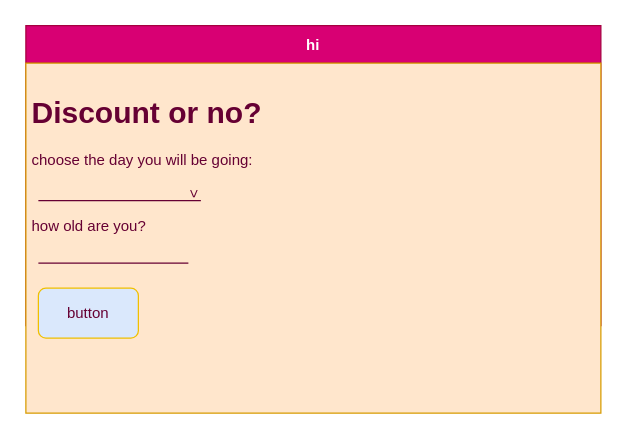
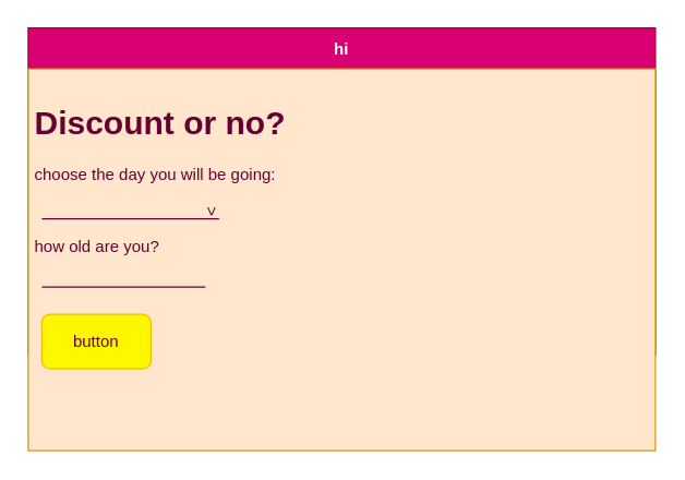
  <mxCell id="0" />
  <mxCell id="1" parent="0" />
  <mxCell id="2" value="hi" style="swimlane;fillColor=#d80073;fontColor=#ffffff;strokeColor=#A50040;startSize=30;" parent="1" vertex="1"><mxGeometry x="20" y="20" width="460" height="240" as="geometry" /></mxCell>
  <mxCell id="3" value="" style="rounded=0;whiteSpace=wrap;html=1;fillColor=#ffe6cc;strokeColor=#d79b00;" vertex="1" parent="1"><mxGeometry x="20" y="50" width="460" height="280" as="geometry" /></mxCell>
  <mxCell id="4" value="&lt;h1&gt;Discount or no?&lt;/h1&gt;&lt;p&gt;choose the day you will be going:&lt;/p&gt;&lt;p&gt;&lt;br&gt;&lt;/p&gt;&lt;p&gt;how old are you?&lt;/p&gt;" style="text;html=1;strokeColor=none;fillColor=none;spacing=5;spacingTop=-20;whiteSpace=wrap;overflow=hidden;rounded=0;fontColor=#660033;" vertex="1" parent="1"><mxGeometry x="20" y="70" width="230" height="120" as="geometry" /></mxCell>
  <mxCell id="5" value="" style="endArrow=none;html=1;fontColor=#660033;strokeColor=#660033;" edge="1" parent="1"><mxGeometry width="50" height="50" relative="1" as="geometry"><mxPoint x="30" y="210" as="sourcePoint" /><mxPoint x="150" y="210" as="targetPoint" /></mxGeometry></mxCell>
  <mxCell id="6" value="&amp;gt;" style="text;html=1;strokeColor=none;fillColor=none;align=center;verticalAlign=middle;whiteSpace=wrap;rounded=0;fontColor=#660033;rotation=90;" vertex="1" parent="1"><mxGeometry x="140" y="140" width="30" height="30" as="geometry" /></mxCell>
  <mxCell id="7" value="" style="endArrow=none;html=1;fontColor=#660033;strokeColor=#660033;" edge="1" parent="1"><mxGeometry width="50" height="50" relative="1" as="geometry"><mxPoint x="30" y="160" as="sourcePoint" /><mxPoint x="160" y="160" as="targetPoint" /></mxGeometry></mxCell>
- <mxCell id="8" value="button" style="rounded=1;whiteSpace=wrap;html=1;fontColor=#660033;strokeColor=#F0C000;fillColor=#dae8fc;" vertex="1" parent="1"><mxGeometry x="30" y="230" width="80" height="40" as="geometry" /></mxCell>
+ <mxCell id="8" value="button" style="rounded=1;whiteSpace=wrap;html=1;fontColor=#660033;strokeColor=#F0C000;fillColor=#FFF700;" vertex="1" parent="1"><mxGeometry x="30" y="230" width="80" height="40" as="geometry" /></mxCell>
